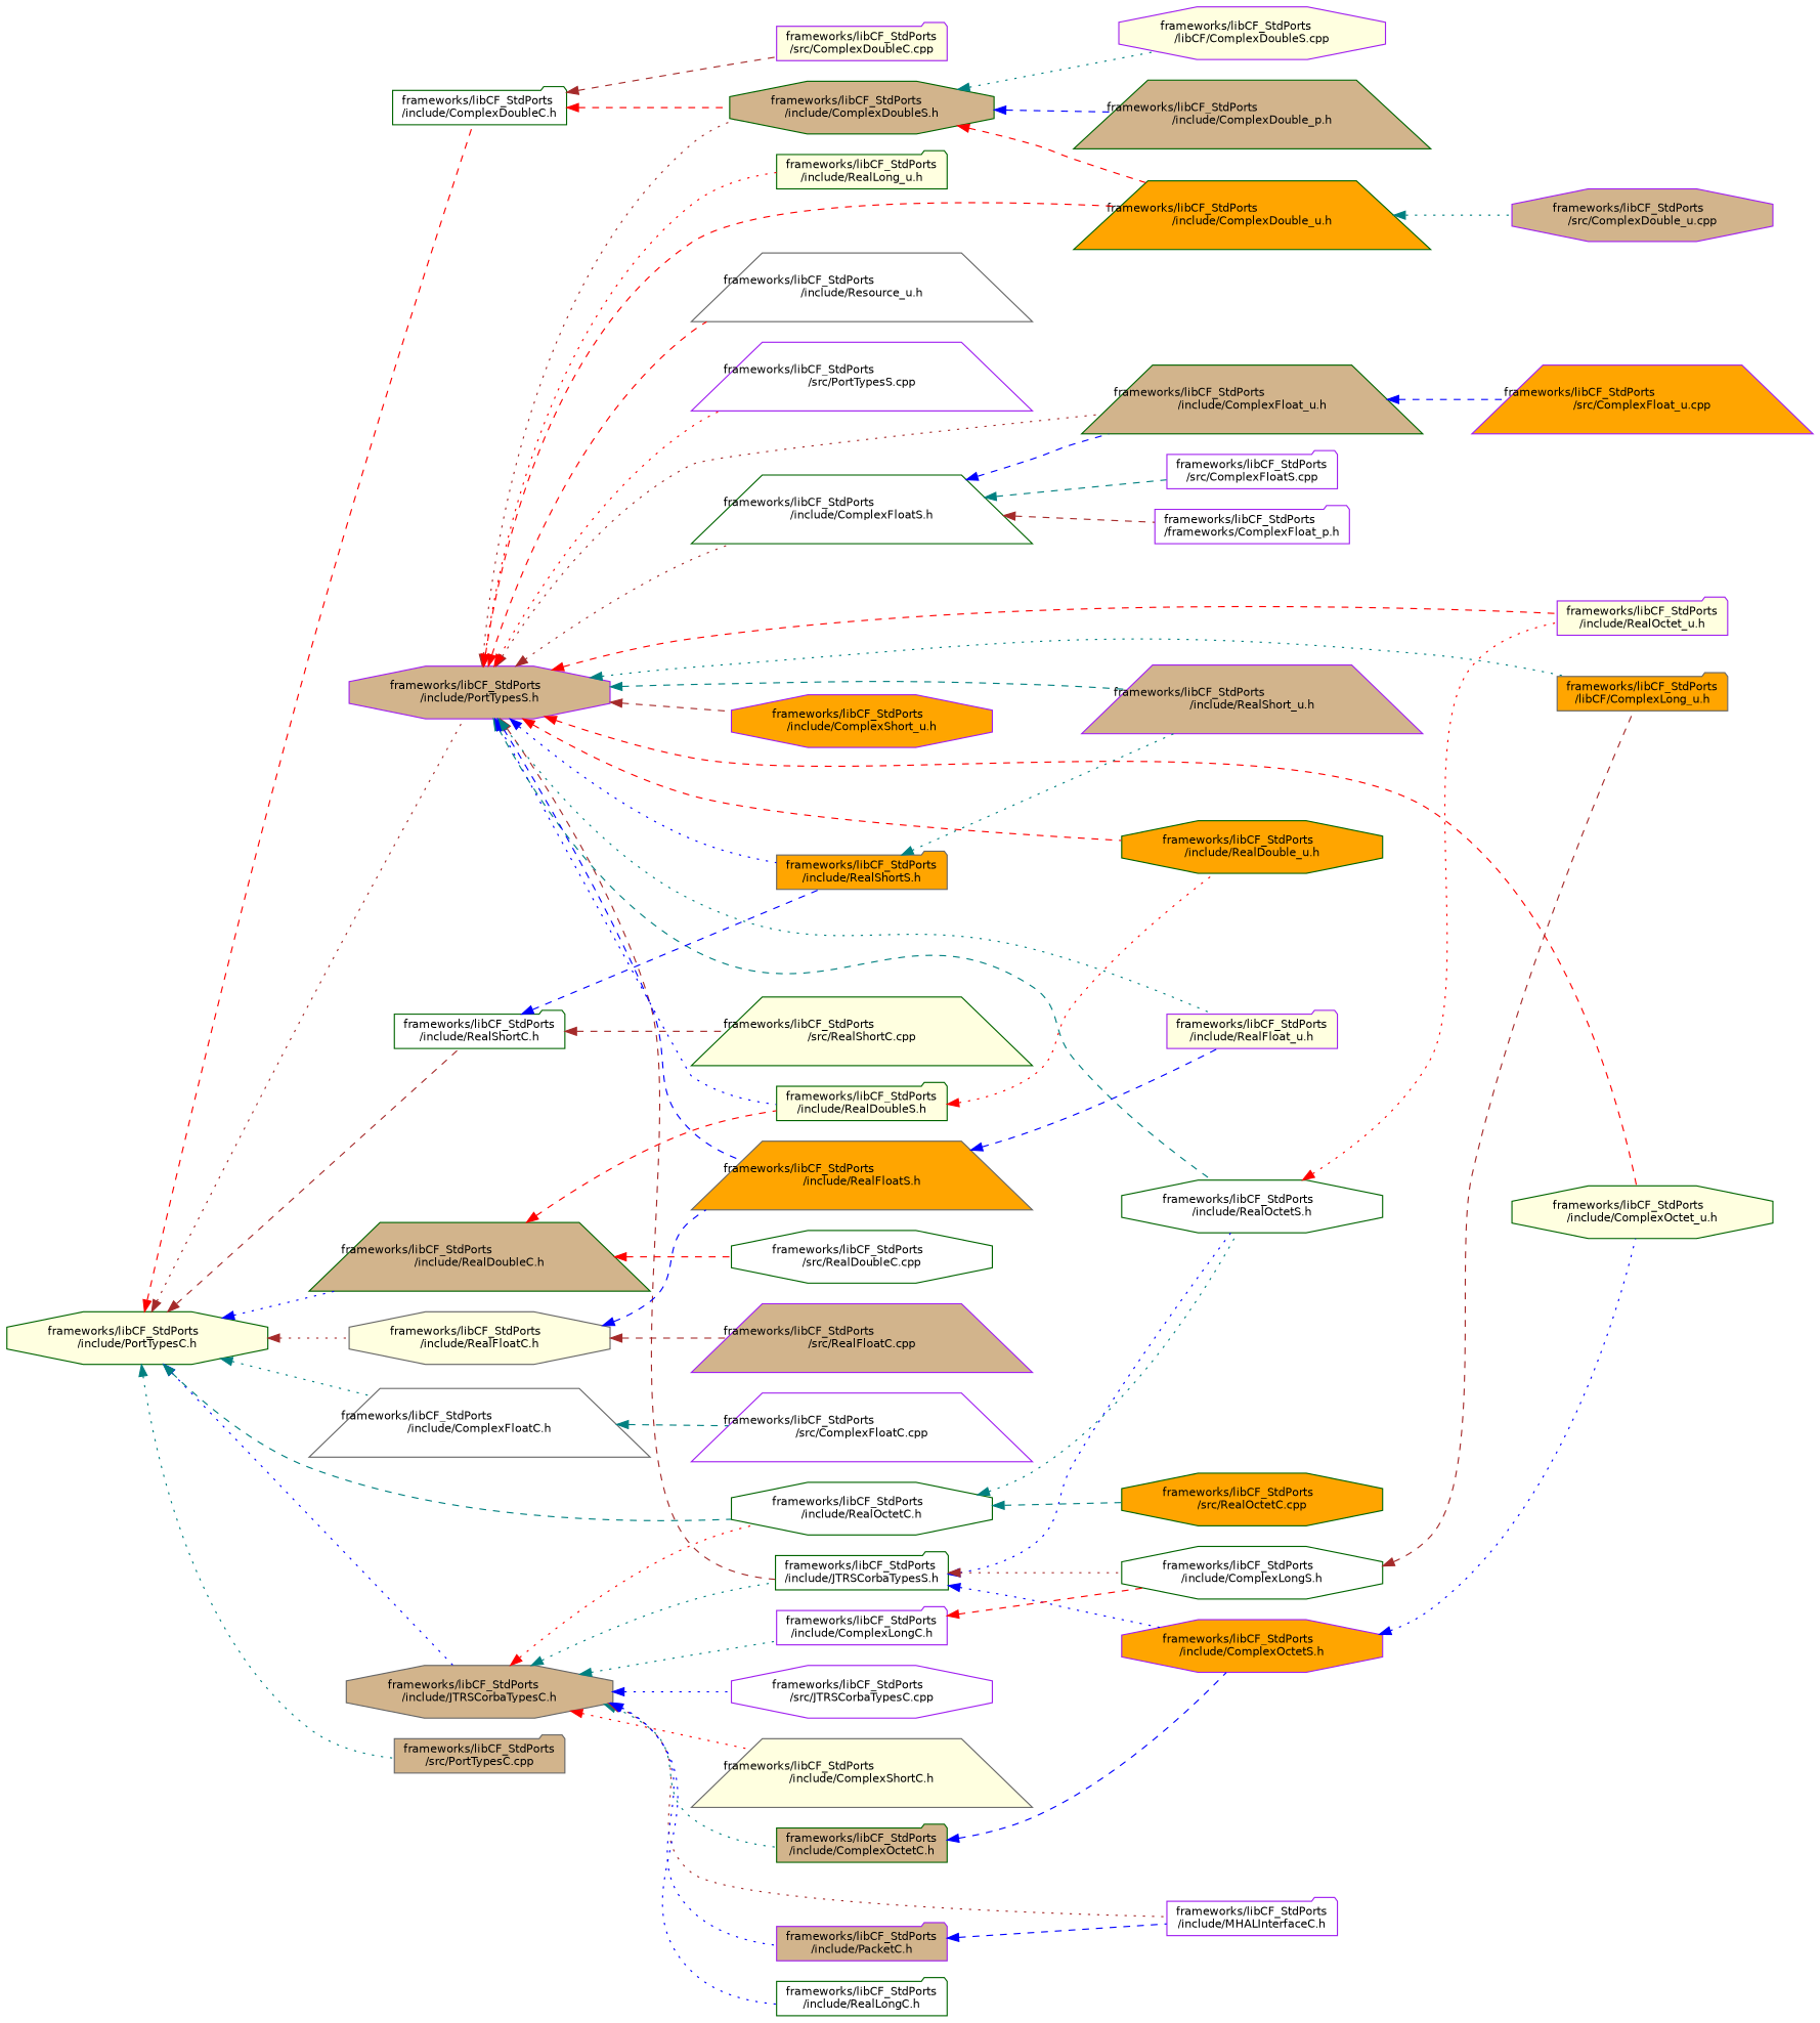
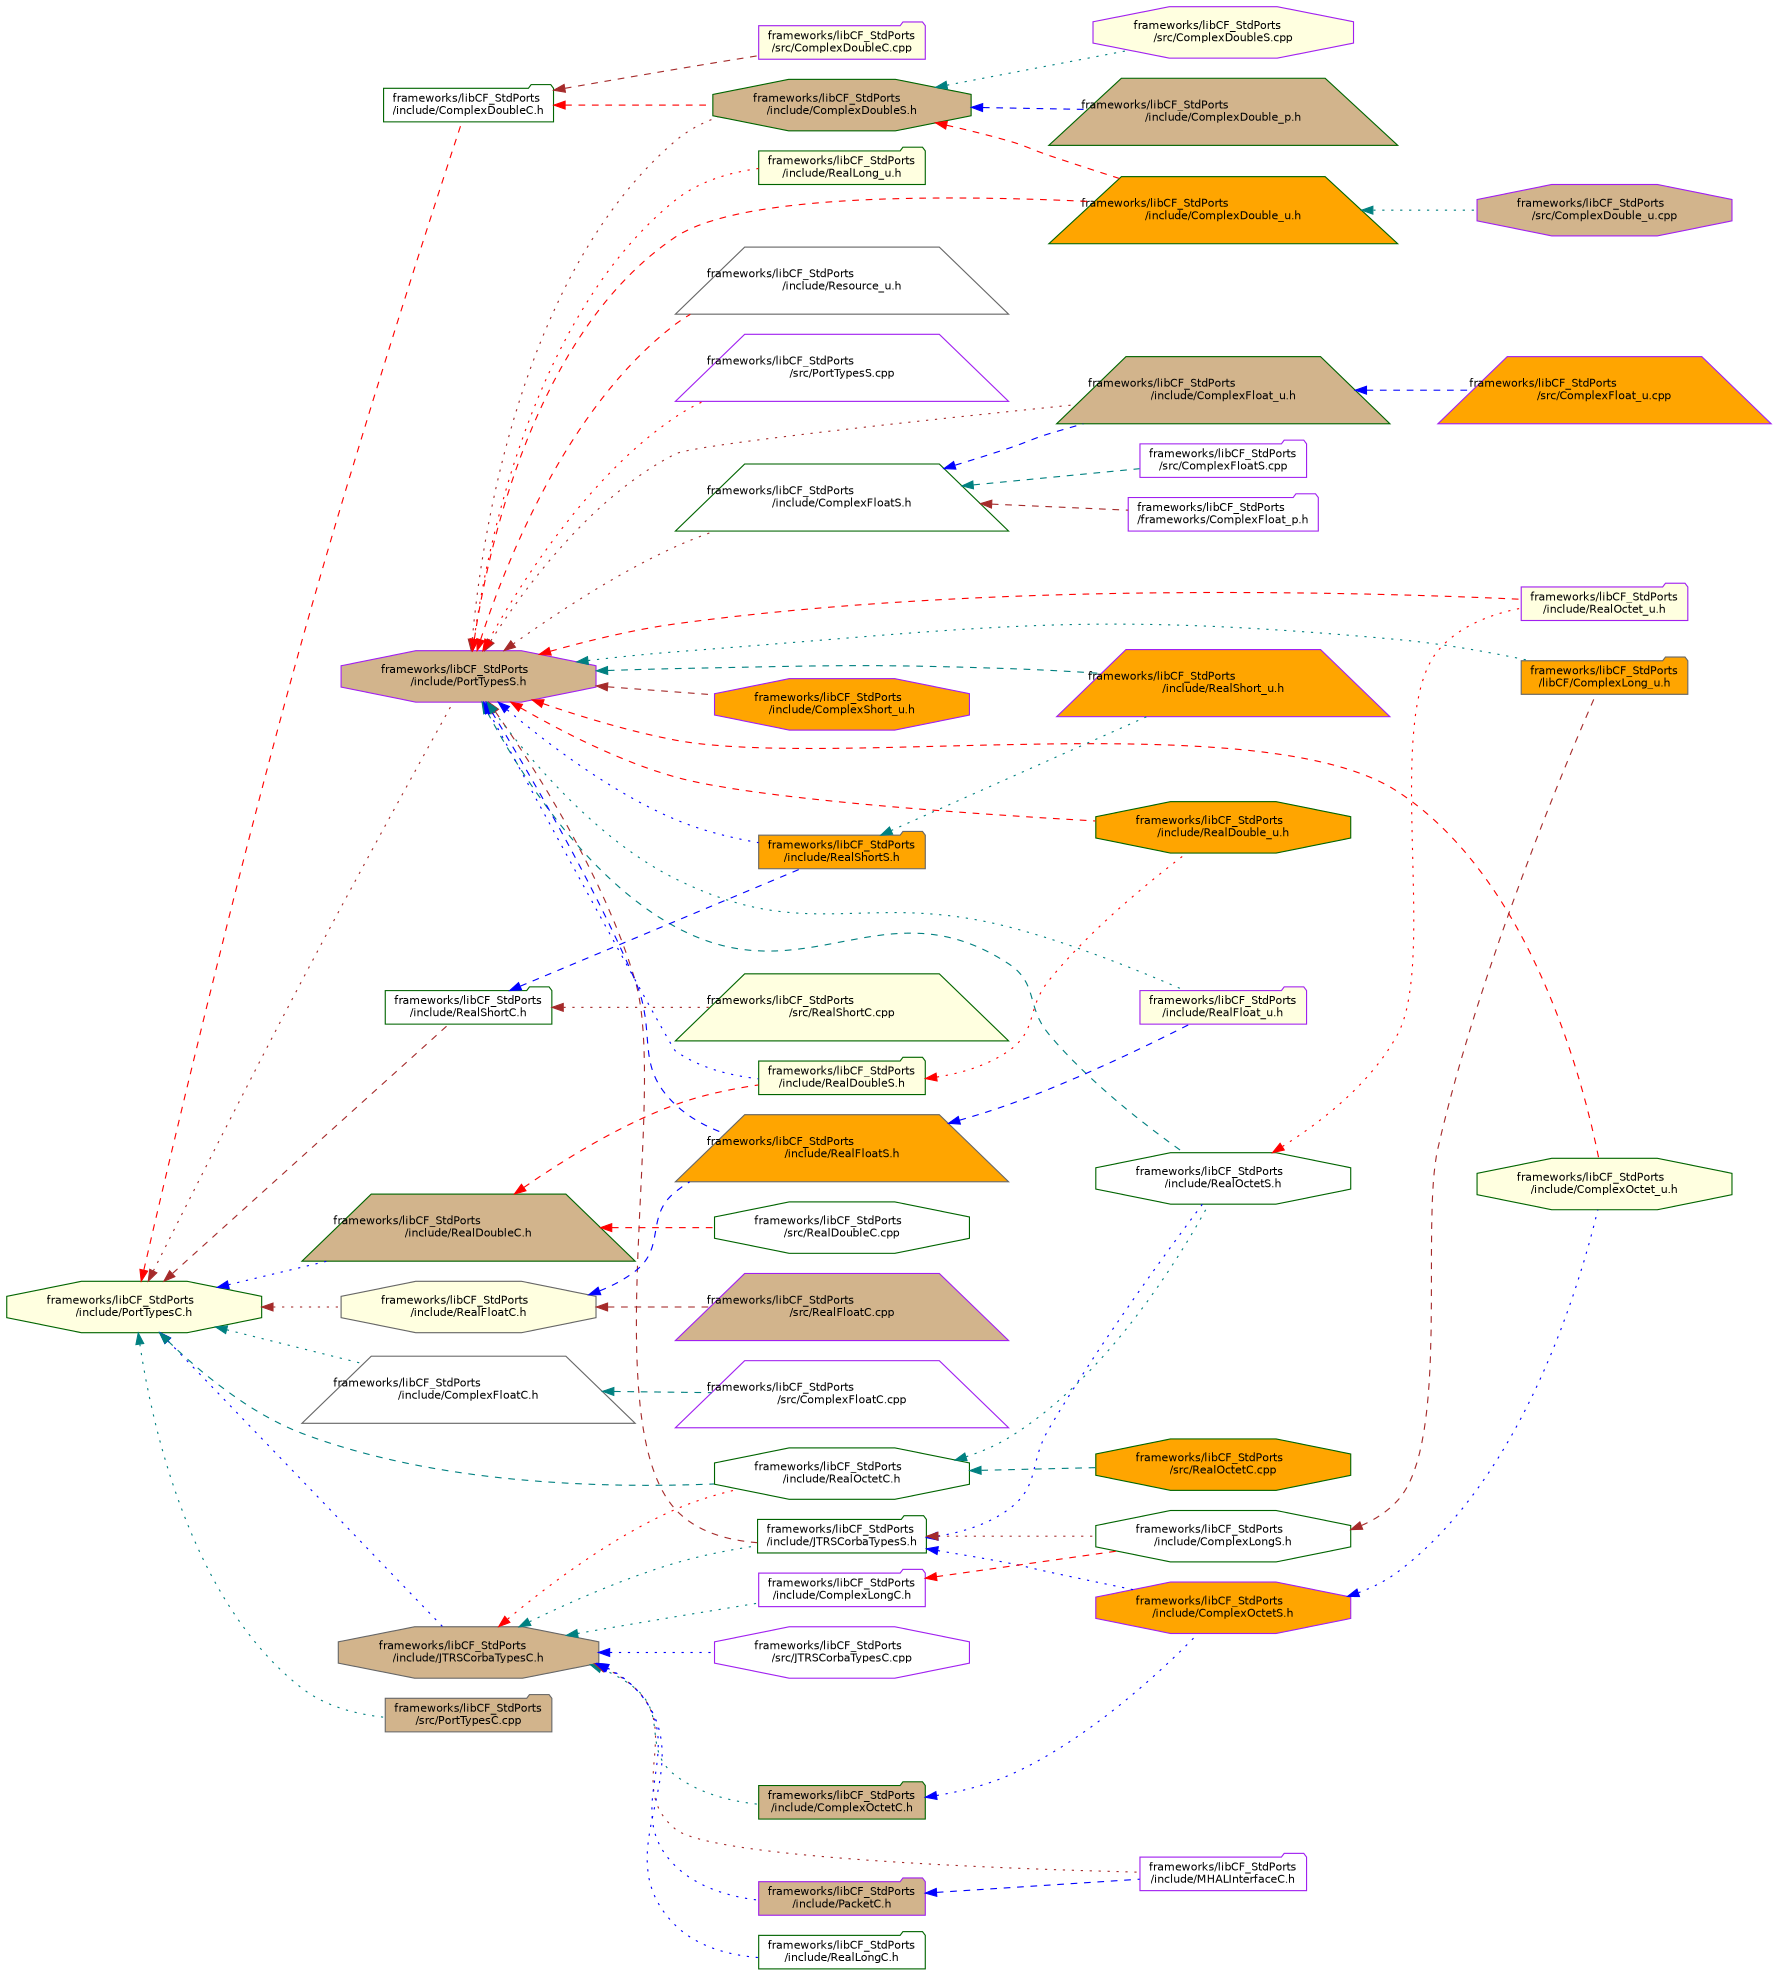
  digraph {
    rankdir=LR
    node [color=darkgreen fillcolor=white fontname=Helvetica fontsize=10 shape=folder style=filled]
    edge [color=blue dir=back fontname=Helvetica fontsize=10 labelfontname=Helvetica labelfontsize=10 style=dotted]
    n1 [fillcolor=lightyellow fontcolor=black height=0.2 label="frameworks/libCF_StdPorts\l/include/PortTypesC.h" shape=octagon width=0.4]
    n2 [height=0.2 label="frameworks/libCF_StdPorts\l/include/ComplexDoubleC.h" width=0.4]
    n3 [color=purple fillcolor=tan height=0.2 label="frameworks/libCF_StdPorts\l/include/PortTypesS.h" shape=octagon width=0.4]
    n4 [color=gray40 height=0.2 label="frameworks/libCF_StdPorts\l/include/ComplexFloatC.h" shape=trapezium width=0.4]
    n5 [color=gray40 fillcolor=tan height=0.2 label="frameworks/libCF_StdPorts\l/include/JTRSCorbaTypesC.h" shape=octagon width=0.4]
    n6 [height=0.2 label="frameworks/libCF_StdPorts\l/include/RealOctetC.h" shape=octagon width=0.4]
    n7 [fillcolor=tan height=0.2 label="frameworks/libCF_StdPorts\l/include/RealDoubleC.h" shape=trapezium width=0.4]
    n8 [color=gray40 fillcolor=lightyellow height=0.2 label="frameworks/libCF_StdPorts\l/include/RealFloatC.h" shape=octagon width=0.4]
    n9 [height=0.2 label="frameworks/libCF_StdPorts\l/include/RealShortC.h" width=0.4]
    n10 [color=gray40 fillcolor=tan height=0.2 label="frameworks/libCF_StdPorts\l/src/PortTypesC.cpp" width=0.4]
    n11 [fillcolor=tan height=0.2 label="frameworks/libCF_StdPorts\l/include/ComplexDoubleS.h" shape=octagon width=0.4]
    n12 [color=purple fillcolor=lightyellow height=0.2 label="frameworks/libCF_StdPorts\l/src/ComplexDoubleC.cpp" width=0.4]
    n13 [fillcolor=orange height=0.2 label="frameworks/libCF_StdPorts\l/include/ComplexDouble_u.h" shape=trapezium width=0.4]
    n14 [height=0.2 label="frameworks/libCF_StdPorts\l/include/ComplexFloatS.h" shape=trapezium width=0.4]
    n15 [fillcolor=tan height=0.2 label="frameworks/libCF_StdPorts\l/include/ComplexFloat_u.h" shape=trapezium width=0.4]
    n16 [height=0.2 label="frameworks/libCF_StdPorts\l/include/JTRSCorbaTypesS.h" width=0.4]
    n17 [color=gray40 fillcolor=orange height=0.2 label="frameworks/libCF_StdPorts\l/libCF/ComplexLong_u.h" width=0.4]
    n18 [fillcolor=lightyellow height=0.2 label="frameworks/libCF_StdPorts\l/include/ComplexOctet_u.h" shape=octagon width=0.4]
    n19 [height=0.2 label="frameworks/libCF_StdPorts\l/include/RealOctetS.h" shape=octagon width=0.4]
    n20 [color=purple fillcolor=lightyellow height=0.2 label="frameworks/libCF_StdPorts\l/include/RealOctet_u.h" width=0.4]
    n21 [color=purple fillcolor=orange height=0.2 label="frameworks/libCF_StdPorts\l/include/ComplexShort_u.h" shape=octagon width=0.4]
    n22 [fillcolor=lightyellow height=0.2 label="frameworks/libCF_StdPorts\l/include/RealDoubleS.h" width=0.4]
    n23 [fillcolor=orange height=0.2 label="frameworks/libCF_StdPorts\l/include/RealDouble_u.h" shape=octagon width=0.4]
    n24 [color=gray40 fillcolor=orange height=0.2 label="frameworks/libCF_StdPorts\l/include/RealFloatS.h" shape=trapezium width=0.4]
    n25 [color=purple fillcolor=lightyellow height=0.2 label="frameworks/libCF_StdPorts\l/include/RealFloat_u.h" width=0.4]
    n26 [fillcolor=lightyellow height=0.2 label="frameworks/libCF_StdPorts\l/include/RealLong_u.h" width=0.4]
    n27 [color=gray40 fillcolor=orange height=0.2 label="frameworks/libCF_StdPorts\l/include/RealShortS.h" width=0.4]
-   n28 [color=purple fillcolor=tan height=0.2 label="frameworks/libCF_StdPorts\l/include/RealShort_u.h" shape=trapezium width=0.4]
+   n28 [color=purple fillcolor=orange height=0.2 label="frameworks/libCF_StdPorts\l/include/RealShort_u.h" shape=trapezium width=0.4]
    n29 [color=gray40 height=0.2 label="frameworks/libCF_StdPorts\l/include/Resource_u.h" shape=trapezium width=0.4]
    n30 [color=purple height=0.2 label="frameworks/libCF_StdPorts\l/src/PortTypesS.cpp" shape=trapezium width=0.4]
    n31 [color=purple height=0.2 label="frameworks/libCF_StdPorts\l/src/ComplexFloatC.cpp" shape=trapezium width=0.4]
    n32 [color=purple height=0.2 label="frameworks/libCF_StdPorts\l/include/ComplexLongC.h" width=0.4]
    n33 [fillcolor=tan height=0.2 label="frameworks/libCF_StdPorts\l/include/ComplexOctetC.h" width=0.4]
-   n34 [color=gray40 fillcolor=lightyellow height=0.2 label="frameworks/libCF_StdPorts\l/include/ComplexShortC.h" shape=trapezium width=0.4]
    n35 [color=purple height=0.2 label="frameworks/libCF_StdPorts\l/include/MHALInterfaceC.h" width=0.4]
    n36 [color=purple fillcolor=tan height=0.2 label="frameworks/libCF_StdPorts\l/include/PacketC.h" width=0.4]
    n37 [height=0.2 label="frameworks/libCF_StdPorts\l/include/RealLongC.h" width=0.4]
    n38 [color=purple height=0.2 label="frameworks/libCF_StdPorts\l/src/JTRSCorbaTypesC.cpp" shape=octagon width=0.4]
    n39 [fillcolor=orange height=0.2 label="frameworks/libCF_StdPorts\l/src/RealOctetC.cpp" shape=octagon width=0.4]
    n40 [height=0.2 label="frameworks/libCF_StdPorts\l/src/RealDoubleC.cpp" shape=octagon width=0.4]
    n41 [color=purple fillcolor=tan height=0.2 label="frameworks/libCF_StdPorts\l/src/RealFloatC.cpp" shape=trapezium width=0.4]
    n42 [fillcolor=lightyellow height=0.2 label="frameworks/libCF_StdPorts\l/src/RealShortC.cpp" shape=trapezium width=0.4]
    n43 [fillcolor=tan height=0.2 label="frameworks/libCF_StdPorts\l/include/ComplexDouble_p.h" shape=trapezium width=0.4]
-   n44 [color=purple fillcolor=lightyellow height=0.2 label="frameworks/libCF_StdPorts\l/libCF/ComplexDoubleS.cpp" shape=octagon width=0.4]
+   n44 [color=purple fillcolor=lightyellow height=0.2 label="frameworks/libCF_StdPorts\l/src/ComplexDoubleS.cpp" shape=octagon width=0.4]
    n45 [color=purple fillcolor=tan height=0.2 label="frameworks/libCF_StdPorts\l/src/ComplexDouble_u.cpp" shape=octagon width=0.4]
    n46 [color=purple height=0.2 label="frameworks/libCF_StdPorts\l/frameworks/ComplexFloat_p.h" width=0.4]
    n47 [color=purple height=0.2 label="frameworks/libCF_StdPorts\l/src/ComplexFloatS.cpp" width=0.4]
    n48 [color=purple fillcolor=orange height=0.2 label="frameworks/libCF_StdPorts\l/src/ComplexFloat_u.cpp" shape=trapezium width=0.4]
    n49 [height=0.2 label="frameworks/libCF_StdPorts\l/include/ComplexLongS.h" shape=octagon width=0.4]
    n50 [color=purple fillcolor=orange height=0.2 label="frameworks/libCF_StdPorts\l/include/ComplexOctetS.h" shape=octagon width=0.4]
    n1 -> n2 [color=red style=dashed]
    n1 -> n3 [color=brown]
    n1 -> n4 [color=teal]
    n1 -> n5
    n1 -> n6 [color=teal style=dashed]
    n1 -> n7
    n1 -> n8 [color=brown]
    n1 -> n9 [color=brown style=dashed]
    n1 -> n10 [color=teal]
    n2 -> n11 [color=red style=dashed]
    n2 -> n12 [color=brown style=dashed]
    n3 -> n11 [color=brown]
    n3 -> n13 [color=red style=dashed]
    n3 -> n14 [color=brown]
    n3 -> n15 [color=brown]
    n3 -> n16 [color=brown style=dashed]
    n3 -> n17 [color=teal]
    n3 -> n18 [color=red style=dashed]
    n3 -> n19 [color=teal style=dashed]
    n3 -> n20 [color=red style=dashed]
    n3 -> n21 [color=brown style=dashed]
    n3 -> n22
    n3 -> n23 [color=red style=dashed]
    n3 -> n24 [style=dashed]
    n3 -> n25 [color=teal]
    n3 -> n26 [color=red]
    n3 -> n27
    n3 -> n28 [color=teal style=dashed]
    n3 -> n29 [color=red style=dashed]
    n3 -> n30 [color=red]
    n4 -> n31 [color=teal style=dashed]
    n5 -> n6 [color=red]
    n5 -> n16 [color=teal]
    n5 -> n32 [color=teal]
    n5 -> n33 [color=teal]
-   n5 -> n34 [color=red]
    n5 -> n35 [color=brown]
    n5 -> n36
    n5 -> n37
    n5 -> n38
    n6 -> n19 [color=teal]
    n6 -> n39 [color=teal style=dashed]
    n7 -> n22 [color=red style=dashed]
    n7 -> n40 [color=red style=dashed]
    n8 -> n24 [style=dashed]
    n8 -> n41 [color=brown style=dashed]
    n9 -> n27 [style=dashed]
-   n9 -> n42 [color=brown style=dashed]
+   n9 -> n42 [color=brown]
    n11 -> n13 [color=red style=dashed]
    n11 -> n43 [style=dashed]
    n11 -> n44 [color=teal]
    n13 -> n45 [color=teal]
    n14 -> n15 [style=dashed]
    n14 -> n46 [color=brown style=dashed]
    n14 -> n47 [color=teal style=dashed]
    n15 -> n48 [style=dashed]
    n16 -> n19
    n16 -> n49 [color=brown]
    n16 -> n50
    n19 -> n20 [color=red]
    n22 -> n23 [color=red]
    n24 -> n25 [style=dashed]
    n27 -> n28 [color=teal]
    n32 -> n49 [color=red style=dashed]
-   n33 -> n50 [style=dashed]
+   n33 -> n50
    n36 -> n35 [style=dashed]
    n49 -> n17 [color=brown style=dashed]
    n50 -> n18
  }
